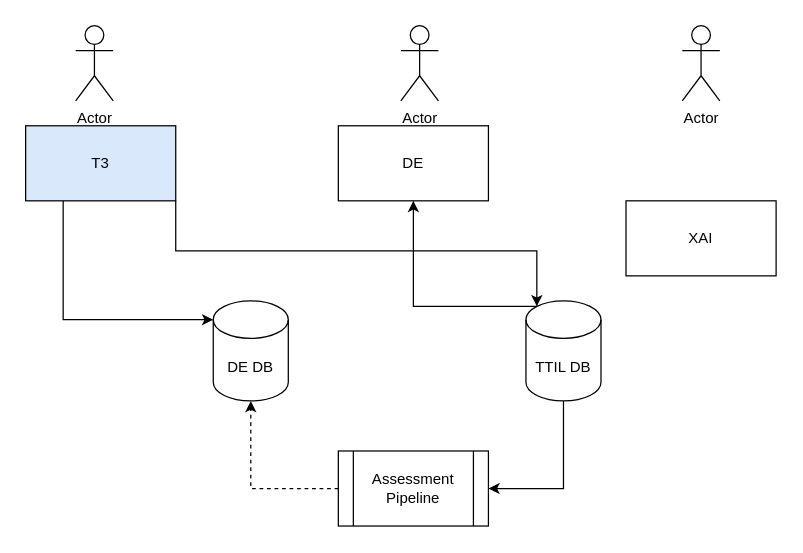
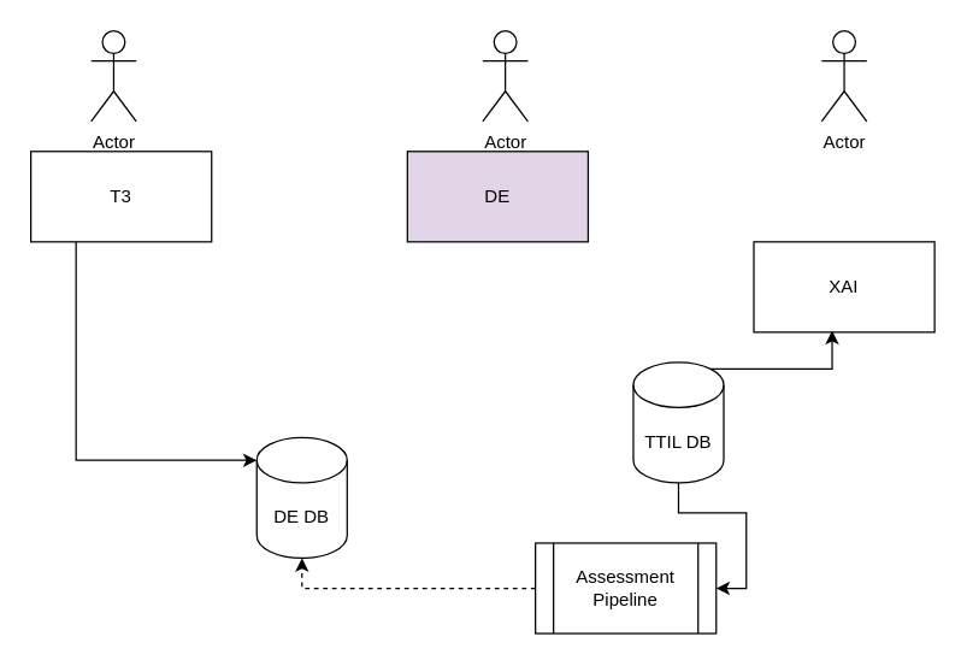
  <mxCell id="0" />
  <mxCell id="1" parent="0" />
- <mxCell id="2" style="edgeStyle=orthogonalEdgeStyle;rounded=0;orthogonalLoop=1;jettySize=auto;html=1;exitX=1;exitY=1;exitDx=0;exitDy=0;entryX=0.145;entryY=0;entryDx=0;entryDy=4.35;entryPerimeter=0;" edge="1" parent="1" source="4" target="10"><mxGeometry relative="1" as="geometry" /></mxCell>
  <mxCell id="3" style="edgeStyle=orthogonalEdgeStyle;rounded=0;orthogonalLoop=1;jettySize=auto;html=1;exitX=0.25;exitY=1;exitDx=0;exitDy=0;entryX=0;entryY=0;entryDx=0;entryDy=15;entryPerimeter=0;" edge="1" parent="1" source="4" target="7"><mxGeometry relative="1" as="geometry" /></mxCell>
- <mxCell id="4" value="T3" style="rounded=0;whiteSpace=wrap;html=1;fillColor=#dae8fc;" vertex="1" parent="1"><mxGeometry x="20" y="100" width="120" height="60" as="geometry" /></mxCell>
+ <mxCell id="4" value="T3" style="rounded=0;whiteSpace=wrap;html=1;" vertex="1" parent="1"><mxGeometry x="20" y="100" width="120" height="60" as="geometry" /></mxCell>
  <mxCell id="5" value="XAI" style="rounded=0;whiteSpace=wrap;html=1;" vertex="1" parent="1"><mxGeometry x="500" y="160" width="120" height="60" as="geometry" /></mxCell>
- <mxCell id="6" value="DE" style="rounded=0;whiteSpace=wrap;html=1;" vertex="1" parent="1"><mxGeometry x="270" y="100" width="120" height="60" as="geometry" /></mxCell>
- <mxCell id="7" value="DE DB" style="shape=cylinder3;whiteSpace=wrap;html=1;boundedLbl=1;backgroundOutline=1;size=15;" vertex="1" parent="1"><mxGeometry x="170" y="240" width="60" height="80" as="geometry" /></mxCell>
- <mxCell id="8" style="edgeStyle=orthogonalEdgeStyle;rounded=0;orthogonalLoop=1;jettySize=auto;html=1;exitX=0.855;exitY=0;exitDx=0;exitDy=4.35;exitPerimeter=0;" edge="1" parent="1" source="10" target="6"><mxGeometry relative="1" as="geometry" /></mxCell>
+ <mxCell id="6" value="DE" style="rounded=0;whiteSpace=wrap;html=1;fillColor=#e1d5e7;" vertex="1" parent="1"><mxGeometry x="270" y="100" width="120" height="60" as="geometry" /></mxCell>
+ <mxCell id="7" value="DE DB" style="shape=cylinder3;whiteSpace=wrap;html=1;boundedLbl=1;backgroundOutline=1;size=15;" vertex="1" parent="1"><mxGeometry x="170" y="290" width="60" height="80" as="geometry" /></mxCell>
+ <mxCell id="8" style="edgeStyle=orthogonalEdgeStyle;rounded=0;orthogonalLoop=1;jettySize=auto;html=1;exitX=0.855;exitY=0;exitDx=0;exitDy=4.35;exitPerimeter=0;entryX=0.433;entryY=0.983;entryDx=0;entryDy=0;entryPerimeter=0;" edge="1" parent="1" source="10" target="5"><mxGeometry relative="1" as="geometry" /></mxCell>
  <mxCell id="9" style="edgeStyle=orthogonalEdgeStyle;rounded=0;orthogonalLoop=1;jettySize=auto;html=1;exitX=0.5;exitY=1;exitDx=0;exitDy=0;exitPerimeter=0;entryX=1;entryY=0.5;entryDx=0;entryDy=0;" edge="1" parent="1" source="10" target="12"><mxGeometry relative="1" as="geometry" /></mxCell>
  <mxCell id="10" value="TTIL DB" style="shape=cylinder3;whiteSpace=wrap;html=1;boundedLbl=1;backgroundOutline=1;size=15;" vertex="1" parent="1"><mxGeometry x="420" y="240" width="60" height="80" as="geometry" /></mxCell>
  <mxCell id="11" style="edgeStyle=orthogonalEdgeStyle;rounded=0;orthogonalLoop=1;jettySize=auto;html=1;exitX=0;exitY=0.5;exitDx=0;exitDy=0;entryX=0.5;entryY=1;entryDx=0;entryDy=0;entryPerimeter=0;dashed=1;" edge="1" parent="1" source="12" target="7"><mxGeometry relative="1" as="geometry" /></mxCell>
- <mxCell id="12" value="Assessment Pipeline" style="shape=process;whiteSpace=wrap;html=1;backgroundOutline=1;" vertex="1" parent="1"><mxGeometry x="270" y="360" width="120" height="60" as="geometry" /></mxCell>
+ <mxCell id="12" value="Assessment Pipeline" style="shape=process;whiteSpace=wrap;html=1;backgroundOutline=1;" vertex="1" parent="1"><mxGeometry x="355" y="360" width="120" height="60" as="geometry" /></mxCell>
  <mxCell id="13" value="Actor" style="shape=umlActor;verticalLabelPosition=bottom;verticalAlign=top;html=1;outlineConnect=0;" vertex="1" parent="1"><mxGeometry x="60" y="20" width="30" height="60" as="geometry" /></mxCell>
  <mxCell id="14" value="Actor" style="shape=umlActor;verticalLabelPosition=bottom;verticalAlign=top;html=1;outlineConnect=0;" vertex="1" parent="1"><mxGeometry x="320" y="20" width="30" height="60" as="geometry" /></mxCell>
  <mxCell id="15" value="Actor" style="shape=umlActor;verticalLabelPosition=bottom;verticalAlign=top;html=1;outlineConnect=0;" vertex="1" parent="1"><mxGeometry x="545" y="20" width="30" height="60" as="geometry" /></mxCell>
